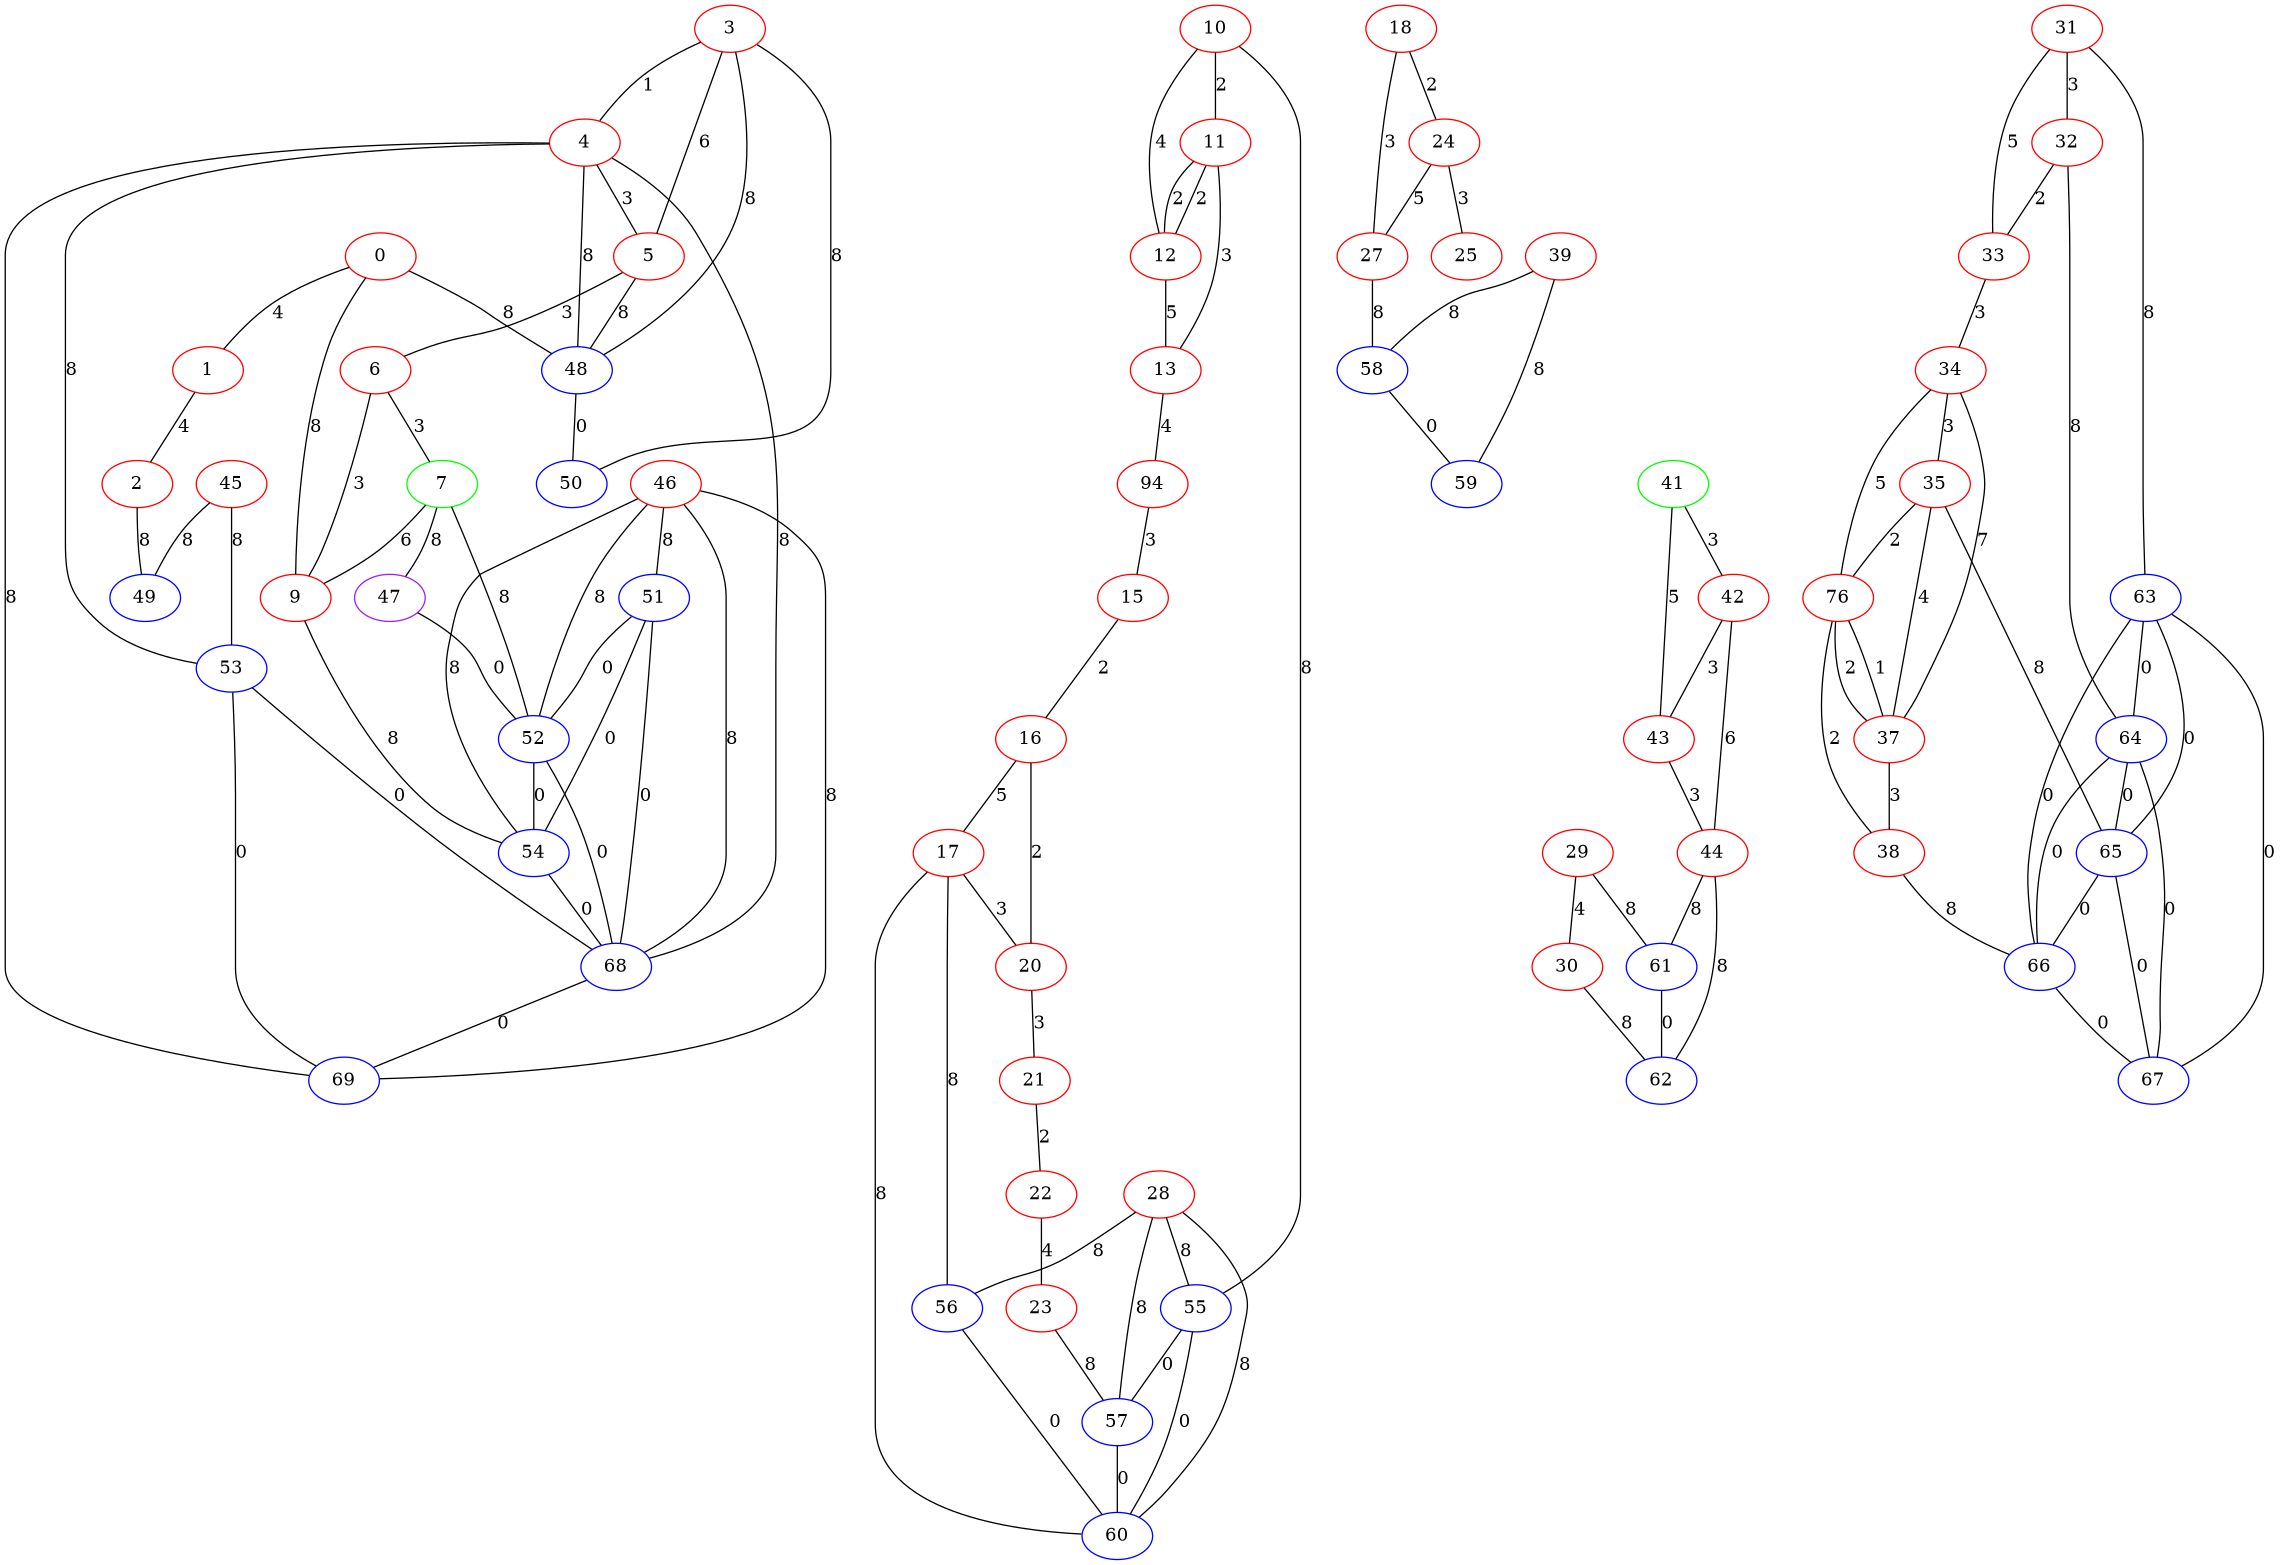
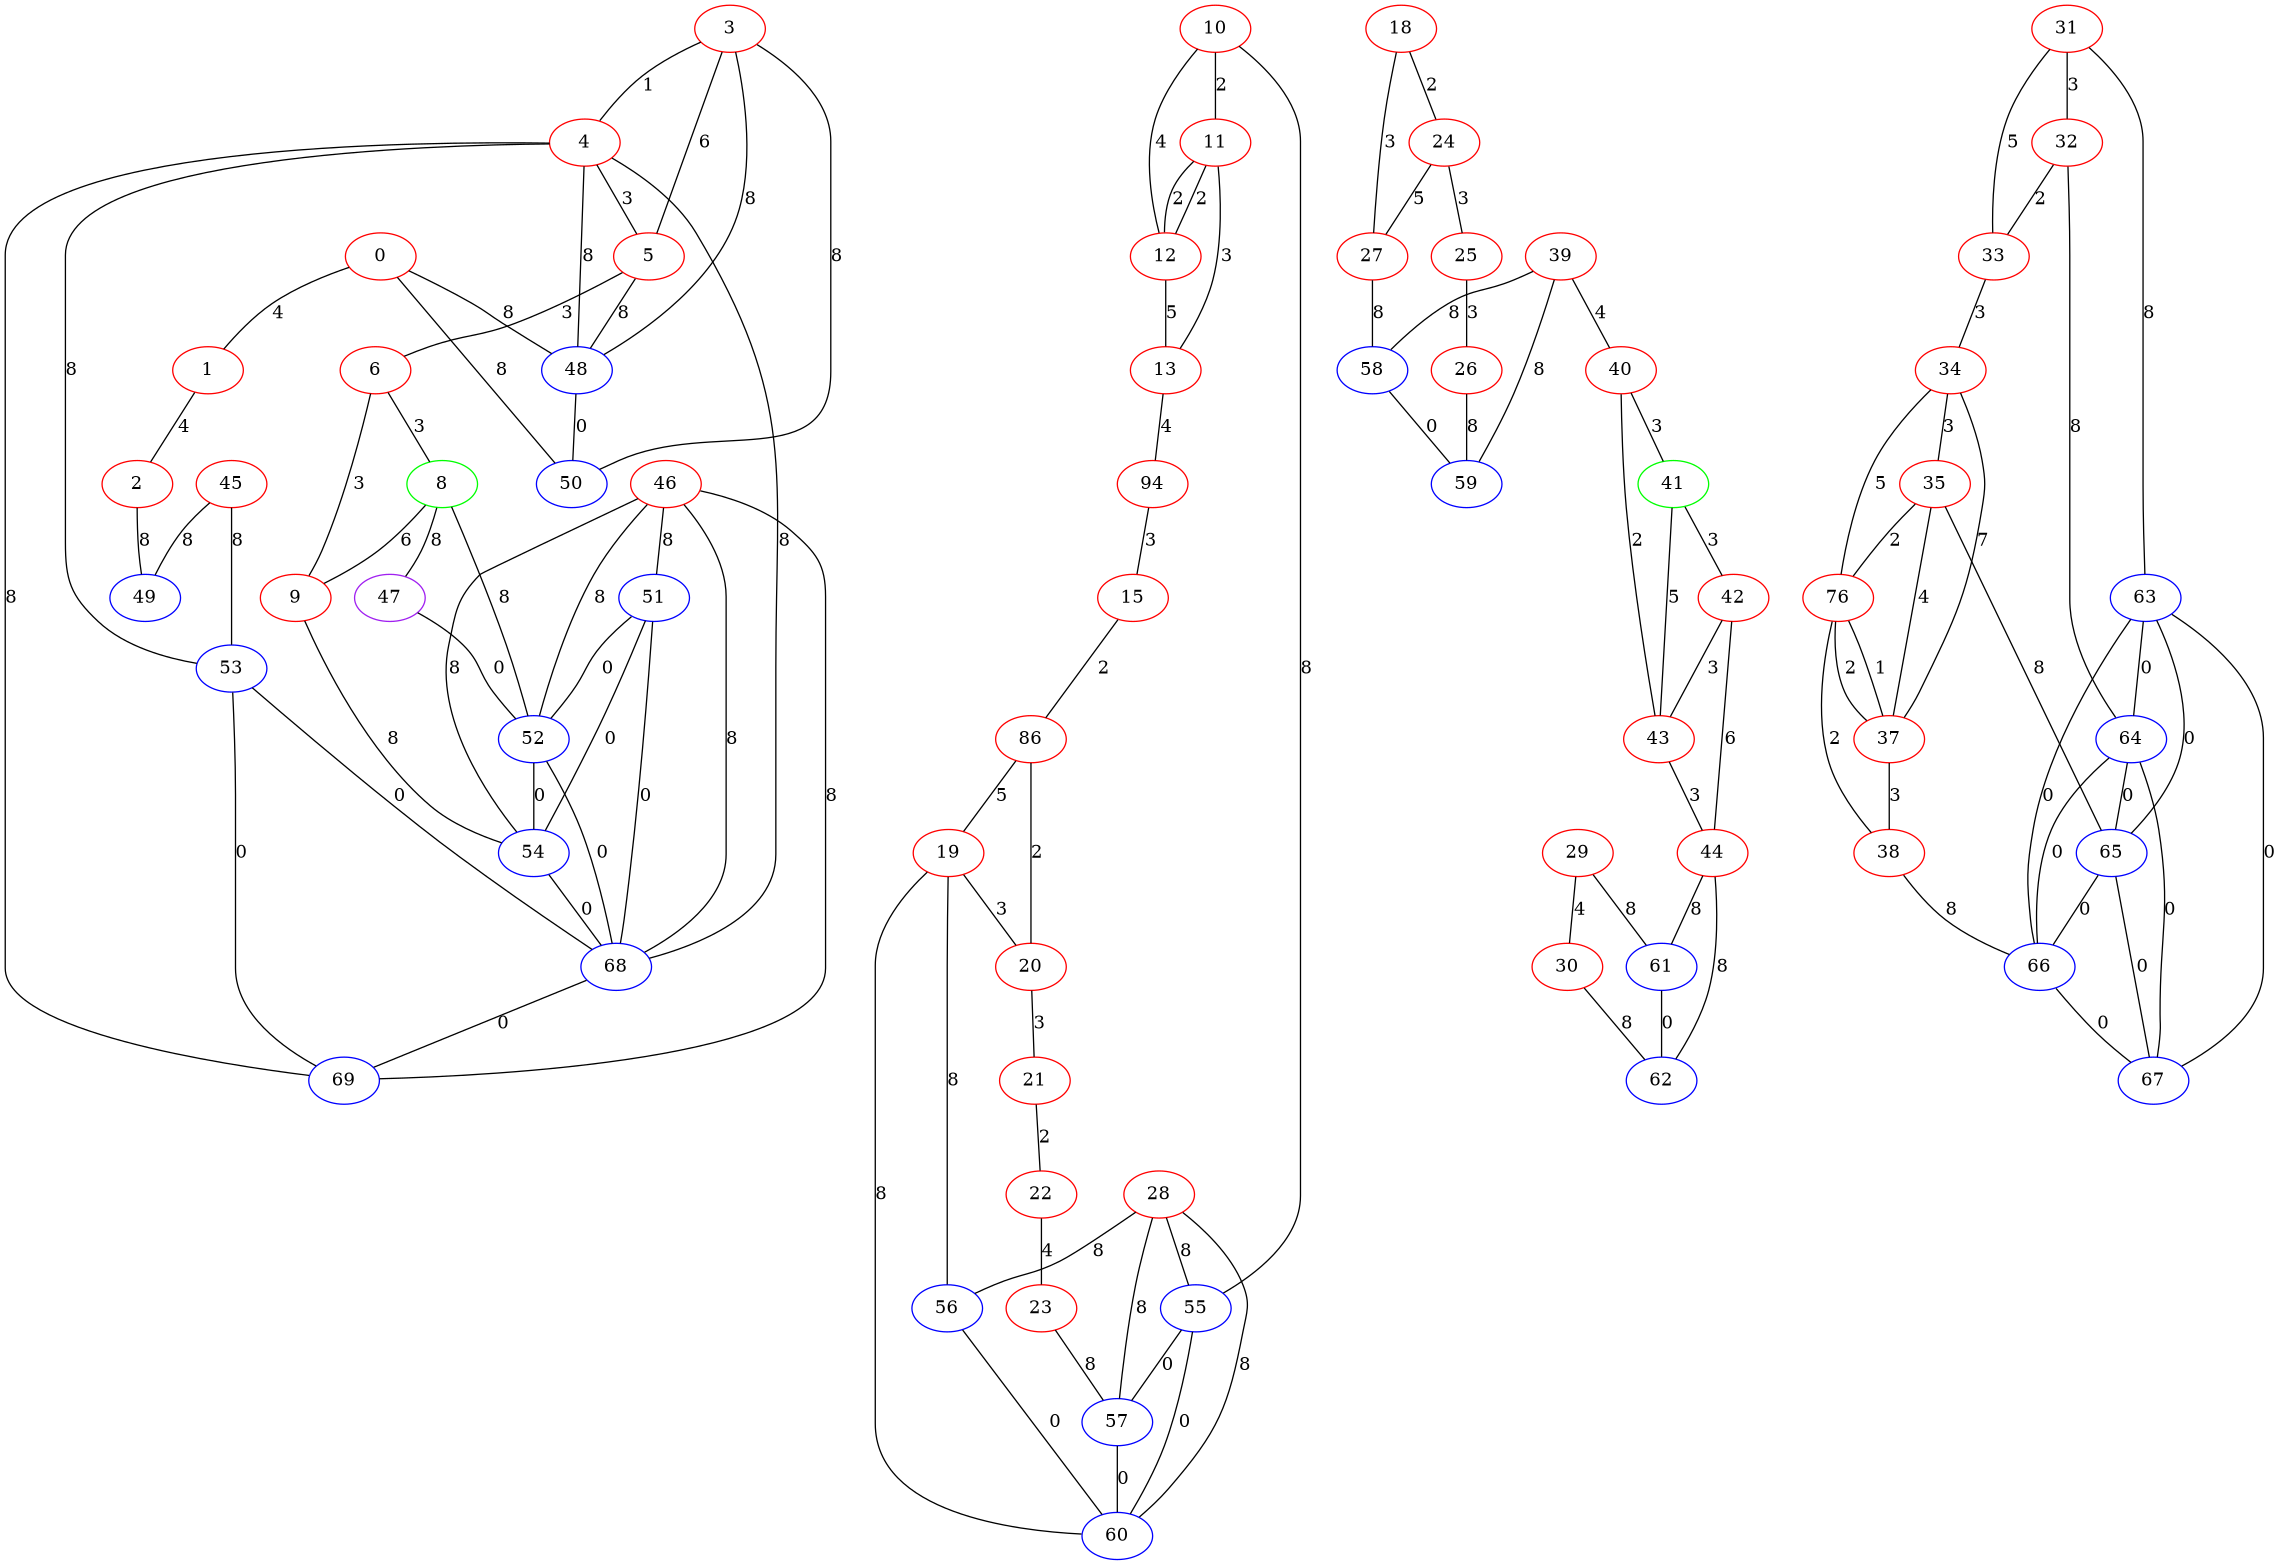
  graph {
    node [color=red weight=1]
    0
    1
    48 [color=blue weight=3]
    50 [color=blue weight=3]
    2
    49 [color=blue weight=3]
    3
    4
    5
    53 [color=blue weight=3]
    68 [color=blue weight=3]
    69 [color=blue weight=3]
    6
-   8 [color=green weight=2 label=7]
+   8 [color=green weight=2]
    9
    47 [color=purple weight=4]
    52 [color=blue weight=3]
    54 [color=blue weight=3]
    51 [color=blue weight=3]
    10
    11
    12
    55 [color=blue weight=3]
    13
    60 [color=blue weight=3]
    57 [color=blue weight=3]
    n27 [label=94]
    15
-   16
-   19 [label=17]
+   16 [label=86]
+   19
    20
    56 [color=blue weight=3]
    21
    18
    24
    27
    25
    58 [color=blue weight=3]
    22
    23
+   26
    59 [color=blue weight=3]
    28
    29
    30
    61 [color=blue weight=3]
    62 [color=blue weight=3]
    31
    32
    33
    63 [color=blue weight=3]
    64 [color=blue weight=3]
    34
    65 [color=blue weight=3]
    66 [color=blue weight=3]
    67 [color=blue weight=3]
    35
    n58 [label=76]
    37
    38
    39
+   40
    41 [color=green weight=2]
    43
    42
    44
    45
    46
    0 -- 1 [label=4]
    0 -- 48 [label=8]
-   0 -- 9 [label=8]
+   0 -- 50 [label=8]
    1 -- 2 [label=4]
    48 -- 50 [label=0]
    2 -- 49 [label=8]
    3 -- 48 [label=8]
    3 -- 50 [label=8]
    3 -- 4 [label=1]
    3 -- 5 [label=6]
    4 -- 48 [label=8]
    4 -- 5 [label=3]
    4 -- 53 [label=8]
    4 -- 68 [label=8]
    4 -- 69 [label=8]
    5 -- 48 [label=8]
    5 -- 6 [label=3]
    53 -- 68 [label=0]
    53 -- 69 [label=0]
    68 -- 69 [label=0]
    6 -- 8 [label=3]
    6 -- 9 [label=3]
    8 -- 9 [label=6]
    8 -- 47 [label=8]
    8 -- 52 [label=8]
    9 -- 54 [label=8]
    47 -- 52 [label=0]
    52 -- 68 [label=0]
    52 -- 54 [label=0]
    54 -- 68 [label=0]
    51 -- 68 [label=0]
    51 -- 52 [label=0]
    51 -- 54 [label=0]
    10 -- 11 [label=2]
    10 -- 12 [label=4]
    10 -- 55 [label=8]
    11 -- 12 [label=2]
    11 -- 12 [label=2]
    11 -- 13 [label=3]
    12 -- 13 [label=5]
    55 -- 60 [label=0]
    55 -- 57 [label=0]
    13 -- n27 [label=4]
    57 -- 60 [label=0]
    n27 -- 15 [label=3]
    15 -- 16 [label=2]
    16 -- 19 [label=5]
    16 -- 20 [label=2]
    19 -- 60 [label=8]
    19 -- 20 [label=3]
    19 -- 56 [label=8]
    20 -- 21 [label=3]
    56 -- 60 [label=0]
    21 -- 22 [label=2]
    18 -- 24 [label=2]
    18 -- 27 [label=3]
    24 -- 27 [label=5]
    24 -- 25 [label=3]
    27 -- 58 [label=8]
+   25 -- 26 [label=3]
    58 -- 59 [label=0]
    22 -- 23 [label=4]
    23 -- 57 [label=8]
+   26 -- 59 [label=8]
    28 -- 55 [label=8]
    28 -- 60 [label=8]
    28 -- 57 [label=8]
    28 -- 56 [label=8]
    29 -- 30 [label=4]
    29 -- 61 [label=8]
    30 -- 62 [label=8]
    61 -- 62 [label=0]
    31 -- 32 [label=3]
    31 -- 33 [label=5]
    31 -- 63 [label=8]
    32 -- 33 [label=2]
    32 -- 64 [label=8]
    33 -- 34 [label=3]
    63 -- 64 [label=0]
    63 -- 65 [label=0]
    63 -- 66 [label=0]
    63 -- 67 [label=0]
    64 -- 65 [label=0]
    64 -- 66 [label=0]
    64 -- 67 [label=0]
    34 -- 35 [label=3]
    34 -- n58 [label=5]
    34 -- 37 [label=7]
    65 -- 66 [label=0]
    65 -- 67 [label=0]
    66 -- 67 [label=0]
    35 -- 65 [label=8]
    35 -- n58 [label=2]
    35 -- 37 [label=4]
    n58 -- 37 [label=1]
    n58 -- 37 [label=2]
    n58 -- 38 [label=2]
    37 -- 38 [label=3]
    38 -- 66 [label=8]
    39 -- 58 [label=8]
    39 -- 59 [label=8]
+   39 -- 40 [label=4]
+   40 -- 41 [label=3]
+   40 -- 43 [label=2]
    41 -- 43 [label=5]
    41 -- 42 [label=3]
    43 -- 44 [label=3]
    42 -- 43 [label=3]
    42 -- 44 [label=6]
    44 -- 61 [label=8]
    44 -- 62 [label=8]
    45 -- 49 [label=8]
    45 -- 53 [label=8]
    46 -- 68 [label=8]
    46 -- 69 [label=8]
    46 -- 52 [label=8]
    46 -- 54 [label=8]
    46 -- 51 [label=8]
  }
